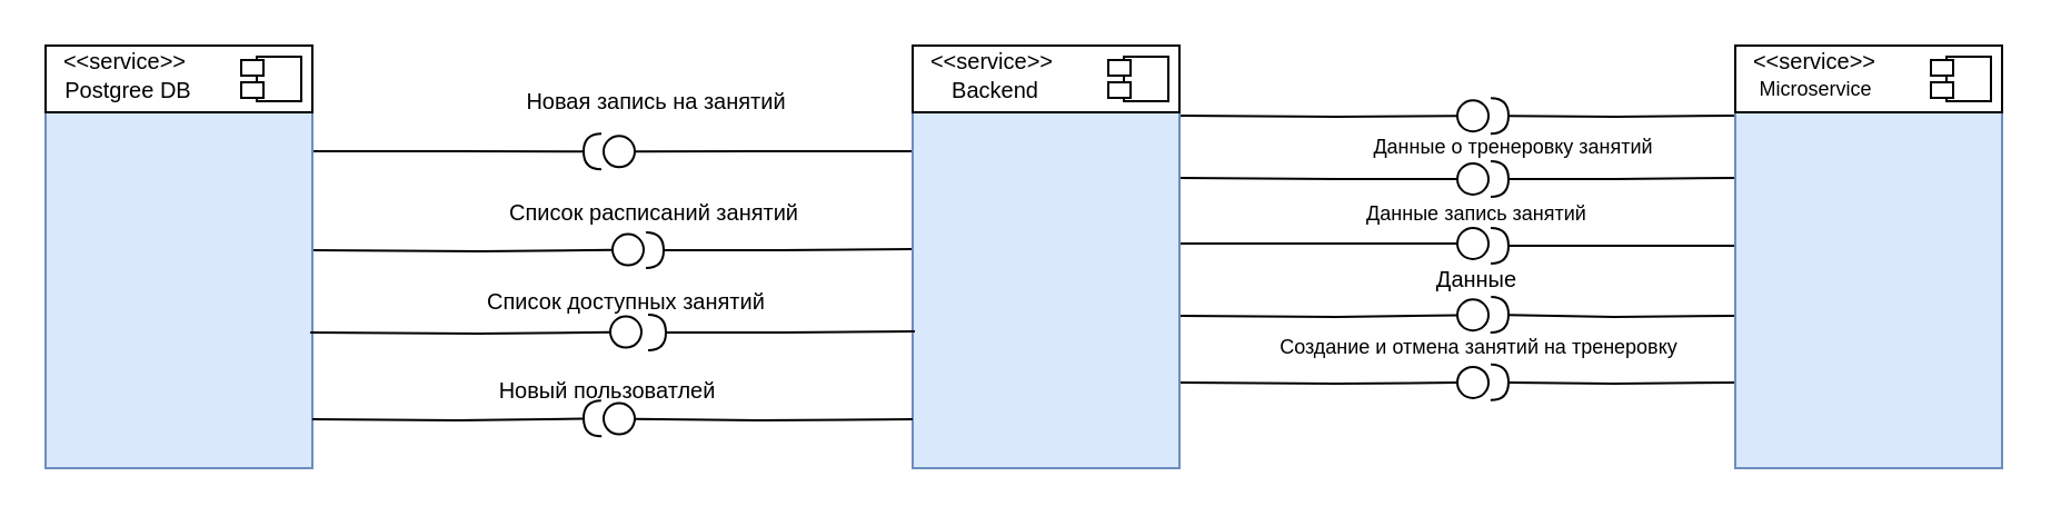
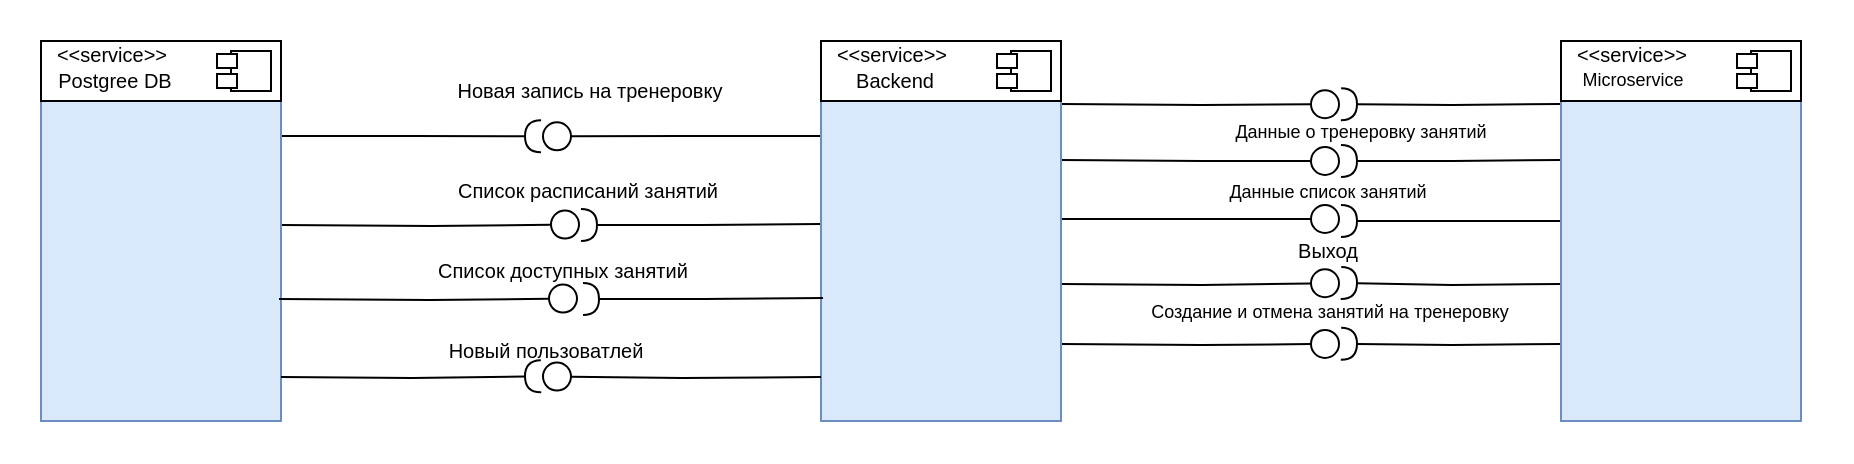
  <mxCell id="0" />
  <mxCell id="1" parent="0" />
  <mxCell id="2" value="" style="group" parent="1" connectable="0" vertex="1"><mxGeometry x="780" y="20" width="120" height="190" as="geometry" /></mxCell>
  <mxCell id="3" style="edgeStyle=orthogonalEdgeStyle;rounded=0;orthogonalLoop=1;jettySize=auto;html=1;exitX=0;exitY=0.25;exitDx=0;exitDy=0;endArrow=halfCircle;endFill=0;" parent="2" edge="1"><mxGeometry relative="1" as="geometry"><mxPoint x="-110" y="31.571" as="targetPoint" /><mxPoint y="31.5" as="sourcePoint" /></mxGeometry></mxCell>
  <mxCell id="4" style="edgeStyle=orthogonalEdgeStyle;rounded=0;orthogonalLoop=1;jettySize=auto;html=1;exitX=0;exitY=0.25;exitDx=0;exitDy=0;endArrow=halfCircle;endFill=0;" parent="2" edge="1"><mxGeometry relative="1" as="geometry"><mxPoint x="-110" y="60" as="targetPoint" /><mxPoint y="59.5" as="sourcePoint" /></mxGeometry></mxCell>
  <mxCell id="5" style="edgeStyle=orthogonalEdgeStyle;rounded=0;orthogonalLoop=1;jettySize=auto;html=1;endArrow=halfCircle;endFill=0;" parent="2" edge="1"><mxGeometry relative="1" as="geometry"><mxPoint x="-110" y="90" as="targetPoint" /><mxPoint y="90" as="sourcePoint" /></mxGeometry></mxCell>
  <mxCell id="6" style="edgeStyle=orthogonalEdgeStyle;rounded=0;orthogonalLoop=1;jettySize=auto;html=1;exitX=0;exitY=0.75;exitDx=0;exitDy=0;endArrow=halfCircle;endFill=0;" parent="2" edge="1"><mxGeometry relative="1" as="geometry"><mxPoint x="-110" y="121" as="targetPoint" /><mxPoint y="121.5" as="sourcePoint" /></mxGeometry></mxCell>
  <mxCell id="7" style="edgeStyle=orthogonalEdgeStyle;rounded=0;orthogonalLoop=1;jettySize=auto;html=1;exitX=0;exitY=0.75;exitDx=0;exitDy=0;endArrow=halfCircle;endFill=0;" parent="2" edge="1"><mxGeometry relative="1" as="geometry"><mxPoint x="-110" y="151.429" as="targetPoint" /><mxPoint y="151.5" as="sourcePoint" /></mxGeometry></mxCell>
  <mxCell id="8" value="" style="rounded=0;whiteSpace=wrap;html=1;fillColor=#dae8fc;strokeColor=#6c8ebf;container=1;" parent="2" vertex="1"><mxGeometry width="120.0" height="190" as="geometry" /></mxCell>
  <mxCell id="9" value="" style="rounded=0;whiteSpace=wrap;html=1;" parent="8" vertex="1"><mxGeometry width="120" height="30" as="geometry" /></mxCell>
  <mxCell id="10" value="&lt;font style=&quot;font-size: 9px;&quot;&gt;Microservice&lt;/font&gt;" style="text;html=1;align=center;verticalAlign=middle;whiteSpace=wrap;rounded=0;" parent="8" vertex="1"><mxGeometry x="-3" y="14" width="79" height="10" as="geometry" /></mxCell>
  <mxCell id="11" value="" style="group" parent="2" connectable="0" vertex="1"><mxGeometry x="85" y="5" width="40" height="30" as="geometry" /></mxCell>
  <mxCell id="12" value="" style="whiteSpace=wrap;html=1;aspect=fixed;" parent="11" vertex="1"><mxGeometry x="10" width="20" height="20" as="geometry" /></mxCell>
  <mxCell id="13" value="" style="rounded=0;whiteSpace=wrap;html=1;" parent="11" vertex="1"><mxGeometry x="3" y="1.5" width="10" height="7" as="geometry" /></mxCell>
  <mxCell id="14" value="" style="rounded=0;whiteSpace=wrap;html=1;" parent="11" vertex="1"><mxGeometry x="3" y="11.5" width="10" height="7" as="geometry" /></mxCell>
  <mxCell id="15" value="&lt;font style=&quot;font-size: 10px;&quot;&gt;&amp;lt;&amp;lt;service&amp;gt;&amp;gt;&lt;/font&gt;" style="text;html=1;align=center;verticalAlign=middle;whiteSpace=wrap;rounded=0;" parent="2" vertex="1"><mxGeometry x="6" y="2" width="60" height="10" as="geometry" /></mxCell>
  <mxCell id="16" value="" style="group" parent="1" connectable="0" vertex="1"><mxGeometry x="20" y="20" width="120" height="190" as="geometry" /></mxCell>
  <mxCell id="17" style="edgeStyle=orthogonalEdgeStyle;rounded=0;orthogonalLoop=1;jettySize=auto;html=1;exitX=1;exitY=0.5;exitDx=0;exitDy=0;endArrow=circle;endFill=0;" parent="16" edge="1"><mxGeometry relative="1" as="geometry"><mxPoint x="270" y="91.69" as="targetPoint" /><mxPoint x="120" y="92.0" as="sourcePoint" /></mxGeometry></mxCell>
  <mxCell id="18" style="edgeStyle=orthogonalEdgeStyle;rounded=0;orthogonalLoop=1;jettySize=auto;html=1;exitX=1;exitY=0.25;exitDx=0;exitDy=0;endArrow=halfCircle;endFill=0;" parent="16" source="19" edge="1"><mxGeometry relative="1" as="geometry"><mxPoint x="250" y="47.667" as="targetPoint" /></mxGeometry></mxCell>
  <mxCell id="19" value="" style="rounded=0;whiteSpace=wrap;html=1;fillColor=#dae8fc;strokeColor=#6c8ebf;container=1;" parent="16" vertex="1"><mxGeometry width="120.0" height="190" as="geometry" /></mxCell>
  <mxCell id="20" value="" style="rounded=0;whiteSpace=wrap;html=1;" parent="19" vertex="1"><mxGeometry width="120" height="30" as="geometry" /></mxCell>
  <mxCell id="21" value="&lt;font size=&quot;1&quot;&gt;Postgree DB&lt;/font&gt;" style="text;html=1;align=center;verticalAlign=middle;whiteSpace=wrap;rounded=0;" parent="19" vertex="1"><mxGeometry x="8" y="15" width="59" height="10" as="geometry" /></mxCell>
  <mxCell id="22" value="" style="group" parent="16" connectable="0" vertex="1"><mxGeometry x="85" y="5" width="40" height="30" as="geometry" /></mxCell>
  <mxCell id="23" value="" style="whiteSpace=wrap;html=1;aspect=fixed;" parent="22" vertex="1"><mxGeometry x="10" width="20" height="20" as="geometry" /></mxCell>
  <mxCell id="24" value="" style="rounded=0;whiteSpace=wrap;html=1;" parent="22" vertex="1"><mxGeometry x="3" y="1.5" width="10" height="7" as="geometry" /></mxCell>
  <mxCell id="25" value="" style="rounded=0;whiteSpace=wrap;html=1;" parent="22" vertex="1"><mxGeometry x="3" y="11.5" width="10" height="7" as="geometry" /></mxCell>
  <mxCell id="26" value="&lt;font style=&quot;font-size: 10px;&quot;&gt;&amp;lt;&amp;lt;service&amp;gt;&amp;gt;&lt;/font&gt;" style="text;html=1;align=center;verticalAlign=middle;whiteSpace=wrap;rounded=0;" parent="16" vertex="1"><mxGeometry x="6" y="2" width="60" height="10" as="geometry" /></mxCell>
  <mxCell id="27" value="]" style="group" parent="1" connectable="0" vertex="1"><mxGeometry x="410" y="20" width="120" height="190" as="geometry" /></mxCell>
  <mxCell id="28" style="edgeStyle=orthogonalEdgeStyle;rounded=0;orthogonalLoop=1;jettySize=auto;html=1;exitX=1;exitY=0.25;exitDx=0;exitDy=0;endArrow=circle;endFill=0;" parent="27" edge="1"><mxGeometry relative="1" as="geometry"><mxPoint x="260" y="31.571" as="targetPoint" /><mxPoint x="120" y="31.5" as="sourcePoint" /></mxGeometry></mxCell>
  <mxCell id="29" style="edgeStyle=orthogonalEdgeStyle;rounded=0;orthogonalLoop=1;jettySize=auto;html=1;exitX=1;exitY=0.25;exitDx=0;exitDy=0;endArrow=circle;endFill=0;" parent="27" edge="1"><mxGeometry relative="1" as="geometry"><mxPoint x="260" y="60" as="targetPoint" /><mxPoint x="120" y="59.5" as="sourcePoint" /></mxGeometry></mxCell>
  <mxCell id="30" style="edgeStyle=orthogonalEdgeStyle;rounded=0;orthogonalLoop=1;jettySize=auto;html=1;endArrow=circle;endFill=0;" parent="27" edge="1"><mxGeometry relative="1" as="geometry"><mxPoint x="260" y="89" as="targetPoint" /><mxPoint x="120" y="89" as="sourcePoint" /></mxGeometry></mxCell>
  <mxCell id="31" style="edgeStyle=orthogonalEdgeStyle;rounded=0;orthogonalLoop=1;jettySize=auto;html=1;exitX=1;exitY=0.25;exitDx=0;exitDy=0;endArrow=circle;endFill=0;" parent="27" edge="1"><mxGeometry relative="1" as="geometry"><mxPoint x="260" y="121" as="targetPoint" /><mxPoint x="120" y="121.5" as="sourcePoint" /></mxGeometry></mxCell>
  <mxCell id="32" style="edgeStyle=orthogonalEdgeStyle;rounded=0;orthogonalLoop=1;jettySize=auto;html=1;exitX=1;exitY=0.75;exitDx=0;exitDy=0;endArrow=circle;endFill=0;" parent="27" edge="1"><mxGeometry relative="1" as="geometry"><mxPoint x="260" y="151.429" as="targetPoint" /><mxPoint x="120" y="151.5" as="sourcePoint" /></mxGeometry></mxCell>
  <mxCell id="33" style="edgeStyle=orthogonalEdgeStyle;rounded=0;orthogonalLoop=1;jettySize=auto;html=1;exitX=0;exitY=0.25;exitDx=0;exitDy=0;endArrow=halfCircle;endFill=0;" parent="27" edge="1"><mxGeometry relative="1" as="geometry"><mxPoint x="-120" y="92" as="targetPoint" /><mxPoint y="91.5" as="sourcePoint" /></mxGeometry></mxCell>
  <mxCell id="34" style="edgeStyle=orthogonalEdgeStyle;rounded=0;orthogonalLoop=1;jettySize=auto;html=1;exitX=0;exitY=0.25;exitDx=0;exitDy=0;endArrow=circle;endFill=0;" parent="27" source="35" edge="1"><mxGeometry relative="1" as="geometry"><mxPoint x="-140" y="47.667" as="targetPoint" /></mxGeometry></mxCell>
  <mxCell id="35" value="" style="rounded=0;whiteSpace=wrap;html=1;fillColor=#dae8fc;strokeColor=#6c8ebf;container=1;" parent="27" vertex="1"><mxGeometry width="120.0" height="190" as="geometry" /></mxCell>
  <mxCell id="36" value="" style="rounded=0;whiteSpace=wrap;html=1;" parent="35" vertex="1"><mxGeometry width="120" height="30" as="geometry" /></mxCell>
  <mxCell id="37" value="&lt;font size=&quot;1&quot;&gt;Backend&lt;/font&gt;" style="text;html=1;align=center;verticalAlign=middle;whiteSpace=wrap;rounded=0;" parent="35" vertex="1"><mxGeometry x="3" y="16" width="69" height="7" as="geometry" /></mxCell>
  <mxCell id="38" value="" style="group" parent="27" connectable="0" vertex="1"><mxGeometry x="85" y="5" width="40" height="30" as="geometry" /></mxCell>
  <mxCell id="39" value="" style="whiteSpace=wrap;html=1;aspect=fixed;" parent="38" vertex="1"><mxGeometry x="10" width="20" height="20" as="geometry" /></mxCell>
  <mxCell id="40" value="" style="rounded=0;whiteSpace=wrap;html=1;" parent="38" vertex="1"><mxGeometry x="3" y="1.5" width="10" height="7" as="geometry" /></mxCell>
  <mxCell id="41" value="" style="rounded=0;whiteSpace=wrap;html=1;" parent="38" vertex="1"><mxGeometry x="3" y="11.5" width="10" height="7" as="geometry" /></mxCell>
  <mxCell id="42" value="&lt;font style=&quot;font-size: 10px;&quot;&gt;&amp;lt;&amp;lt;service&amp;gt;&amp;gt;&lt;/font&gt;" style="text;html=1;align=center;verticalAlign=middle;whiteSpace=wrap;rounded=0;" parent="27" vertex="1"><mxGeometry x="6" y="2" width="60" height="10" as="geometry" /></mxCell>
  <mxCell id="43" value="&lt;font style=&quot;font-size: 9px;&quot;&gt;Данные о&lt;/font&gt;&lt;span style=&quot;font-size: 9px; background-color: initial;&quot;&gt;&amp;nbsp;тренеровку занятий&lt;/span&gt;" style="text;html=1;align=center;verticalAlign=middle;whiteSpace=wrap;rounded=0;" parent="1" vertex="1"><mxGeometry x="601" y="60" width="159" height="10" as="geometry" /></mxCell>
- <mxCell id="44" value="&lt;font style=&quot;font-size: 9px;&quot;&gt;Данные запись занятий&lt;/font&gt;" style="text;html=1;align=center;verticalAlign=middle;whiteSpace=wrap;rounded=0;" parent="1" vertex="1"><mxGeometry x="601" y="90" width="126" height="10" as="geometry" /></mxCell>
- <mxCell id="45" value="&lt;font size=&quot;1&quot;&gt;Данные&lt;/font&gt;" style="text;html=1;align=center;verticalAlign=middle;whiteSpace=wrap;rounded=0;" parent="1" vertex="1"><mxGeometry x="601" y="120" width="126" height="10" as="geometry" /></mxCell>
+ <mxCell id="44" value="&lt;font style=&quot;font-size: 9px;&quot;&gt;Данные список занятий&lt;/font&gt;" style="text;html=1;align=center;verticalAlign=middle;whiteSpace=wrap;rounded=0;" parent="1" vertex="1"><mxGeometry x="601" y="90" width="126" height="10" as="geometry" /></mxCell>
+ <mxCell id="45" value="&lt;font size=&quot;1&quot;&gt;Выход&lt;/font&gt;" style="text;html=1;align=center;verticalAlign=middle;whiteSpace=wrap;rounded=0;" parent="1" vertex="1"><mxGeometry x="601" y="120" width="126" height="10" as="geometry" /></mxCell>
  <mxCell id="46" value="&lt;font style=&quot;font-size: 9px;&quot;&gt;Создание и отмена занятий на тренеровку&lt;/font&gt;" style="text;html=1;align=center;verticalAlign=middle;whiteSpace=wrap;rounded=0;" parent="1" vertex="1"><mxGeometry x="570" y="150" width="190" height="10" as="geometry" /></mxCell>
  <mxCell id="47" value="&lt;font size=&quot;1&quot;&gt;Список доступных занятий&lt;/font&gt;" style="text;html=1;align=center;verticalAlign=middle;whiteSpace=wrap;rounded=0;" parent="1" vertex="1"><mxGeometry x="200" y="130" width="163" height="10" as="geometry" /></mxCell>
  <mxCell id="48" value="&lt;font size=&quot;1&quot;&gt;Список расписаний занятий&lt;/font&gt;" style="text;html=1;align=center;verticalAlign=middle;whiteSpace=wrap;rounded=0;" parent="1" vertex="1"><mxGeometry x="210" y="90" width="168" height="10" as="geometry" /></mxCell>
  <mxCell id="49" style="edgeStyle=orthogonalEdgeStyle;rounded=0;orthogonalLoop=1;jettySize=auto;html=1;exitX=0;exitY=0.25;exitDx=0;exitDy=0;endArrow=halfCircle;endFill=0;" parent="1" edge="1"><mxGeometry relative="1" as="geometry"><mxPoint x="291" y="149" as="targetPoint" /><mxPoint x="411" y="148.5" as="sourcePoint" /></mxGeometry></mxCell>
  <mxCell id="50" style="edgeStyle=orthogonalEdgeStyle;rounded=0;orthogonalLoop=1;jettySize=auto;html=1;exitX=1;exitY=0.5;exitDx=0;exitDy=0;endArrow=circle;endFill=0;" parent="1" edge="1"><mxGeometry relative="1" as="geometry"><mxPoint x="289" y="148.69" as="targetPoint" /><mxPoint x="139" y="149" as="sourcePoint" /></mxGeometry></mxCell>
- <mxCell id="51" value="&lt;font size=&quot;1&quot;&gt;Новая запись на занятий&lt;/font&gt;" style="text;html=1;align=center;verticalAlign=middle;whiteSpace=wrap;rounded=0;" parent="1" vertex="1"><mxGeometry x="210" y="40" width="170" height="10" as="geometry" /></mxCell>
+ <mxCell id="51" value="&lt;font size=&quot;1&quot;&gt;Новая запись на тренеровку&lt;/font&gt;" style="text;html=1;align=center;verticalAlign=middle;whiteSpace=wrap;rounded=0;" parent="1" vertex="1"><mxGeometry x="210" y="40" width="170" height="10" as="geometry" /></mxCell>
  <mxCell id="52" style="edgeStyle=orthogonalEdgeStyle;rounded=0;orthogonalLoop=1;jettySize=auto;html=1;exitX=0;exitY=0.25;exitDx=0;exitDy=0;endArrow=circle;endFill=0;" parent="1" edge="1"><mxGeometry relative="1" as="geometry"><mxPoint x="270" y="187.667" as="targetPoint" /><mxPoint x="410" y="188" as="sourcePoint" /></mxGeometry></mxCell>
  <mxCell id="53" style="edgeStyle=orthogonalEdgeStyle;rounded=0;orthogonalLoop=1;jettySize=auto;html=1;exitX=1;exitY=0.25;exitDx=0;exitDy=0;endArrow=halfCircle;endFill=0;" parent="1" edge="1"><mxGeometry relative="1" as="geometry"><mxPoint x="270" y="187.667" as="targetPoint" /><mxPoint x="140" y="188" as="sourcePoint" /></mxGeometry></mxCell>
  <mxCell id="54" value="&lt;font size=&quot;1&quot;&gt;Новый пользоватлей&lt;/font&gt;" style="text;html=1;align=center;verticalAlign=middle;whiteSpace=wrap;rounded=0;" parent="1" vertex="1"><mxGeometry x="210" y="170" width="126" height="10" as="geometry" /></mxCell>
